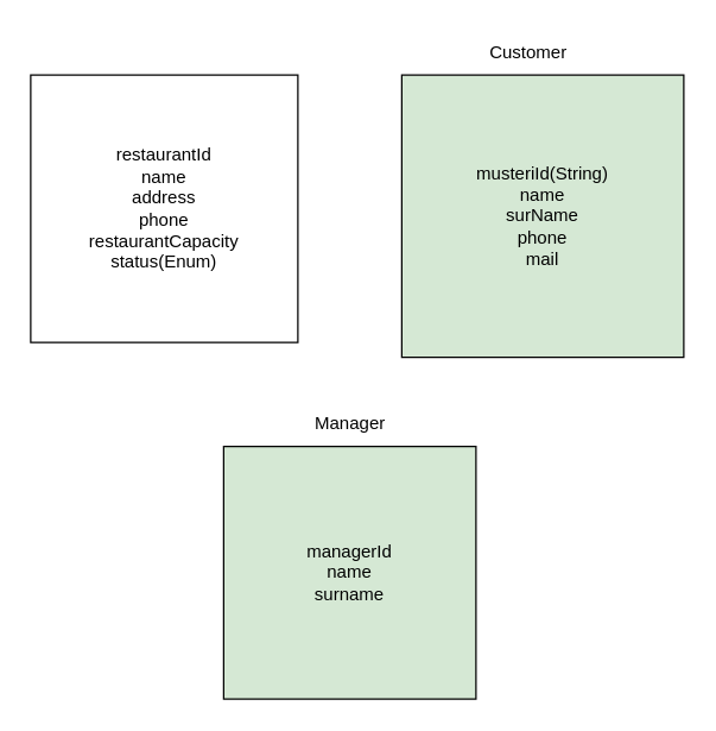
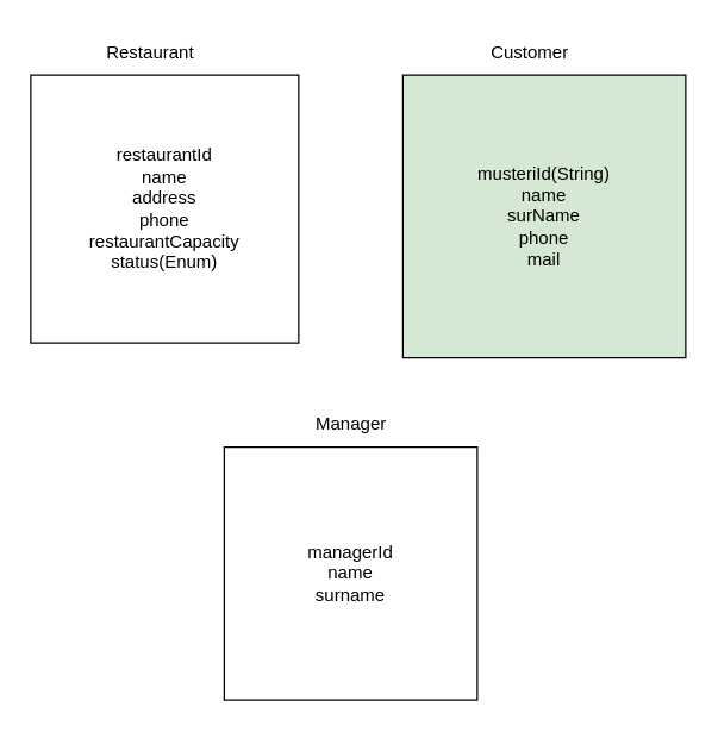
  <mxCell id="0" />
  <mxCell id="1" parent="0" />
  <mxCell id="2" value="restaurantId&lt;br&gt;name&lt;br&gt;address&lt;br&gt;phone&lt;br&gt;restaurantCapacity&lt;br&gt;status(Enum)" style="whiteSpace=wrap;html=1;aspect=fixed;" vertex="1" parent="1"><mxGeometry x="20" y="50" width="180" height="180" as="geometry" /></mxCell>
+ <mxCell id="3" value="Restaurant" style="text;html=1;align=center;verticalAlign=middle;resizable=0;points=[];autosize=1;strokeColor=none;fillColor=none;" vertex="1" parent="1"><mxGeometry x="60" y="20" width="80" height="30" as="geometry" /></mxCell>
  <mxCell id="4" value="musteriId(String)&lt;br&gt;name&lt;br&gt;surName&lt;br&gt;phone&lt;br&gt;mail" style="whiteSpace=wrap;html=1;aspect=fixed;fillColor=#d5e8d4;" vertex="1" parent="1"><mxGeometry x="270" y="50" width="190" height="190" as="geometry" /></mxCell>
  <mxCell id="5" value="Customer" style="text;html=1;align=center;verticalAlign=middle;resizable=0;points=[];autosize=1;strokeColor=none;fillColor=none;" vertex="1" parent="1"><mxGeometry x="315" y="20" width="80" height="30" as="geometry" /></mxCell>
- <mxCell id="6" value="managerId&lt;br&gt;name&lt;br&gt;surname" style="whiteSpace=wrap;html=1;aspect=fixed;fillColor=#d5e8d4;" vertex="1" parent="1"><mxGeometry x="150" y="300" width="170" height="170" as="geometry" /></mxCell>
+ <mxCell id="6" value="managerId&lt;br&gt;name&lt;br&gt;surname" style="whiteSpace=wrap;html=1;aspect=fixed;" vertex="1" parent="1"><mxGeometry x="150" y="300" width="170" height="170" as="geometry" /></mxCell>
  <mxCell id="7" value="Manager" style="text;html=1;align=center;verticalAlign=middle;resizable=0;points=[];autosize=1;strokeColor=none;fillColor=none;" vertex="1" parent="1"><mxGeometry x="200" y="270" width="70" height="30" as="geometry" /></mxCell>
